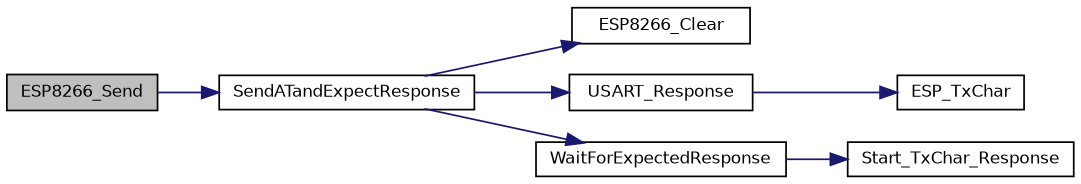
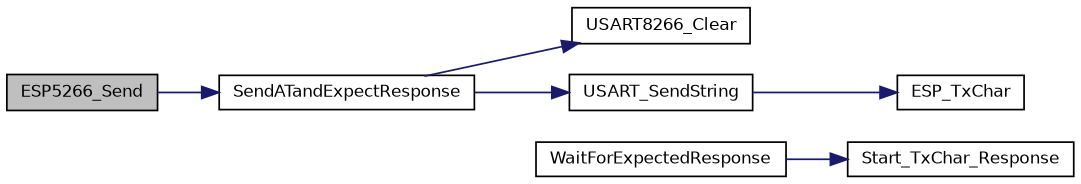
  digraph {
    fontname="DejaVu Sans"
    rankdir=LR
    node [color=black fillcolor=white fontname="DejaVu Sans" fontsize=10 shape=record style=filled]
    edge [color=midnightblue fontname="DejaVu Sans" fontsize=10 labelfontname=Helvetica labelfontsize=10 style=solid]
-   n1 [fillcolor=grey75 fontcolor=black height=0.2 label=ESP8266_Send width=0.4]
+   n1 [fillcolor=grey75 fontcolor=black height=0.2 label=ESP5266_Send width=0.4]
    n2 [height=0.2 label=SendATandExpectResponse width=0.4]
-   n3 [height=0.2 label=ESP8266_Clear width=0.4]
-   n4 [height=0.2 label=USART_Response width=0.4]
+   n3 [height=0.2 label=USART8266_Clear width=0.4]
+   n4 [height=0.2 label=USART_SendString width=0.4]
    n5 [height=0.2 label=WaitForExpectedResponse width=0.4]
    n6 [height=0.2 label=ESP_TxChar width=0.4]
    n7 [height=0.2 label=Start_TxChar_Response width=0.4]
    n1 -> n2
    n2 -> n3
    n2 -> n4
-   n2 -> n5
    n4 -> n6
    n5 -> n7
  }
